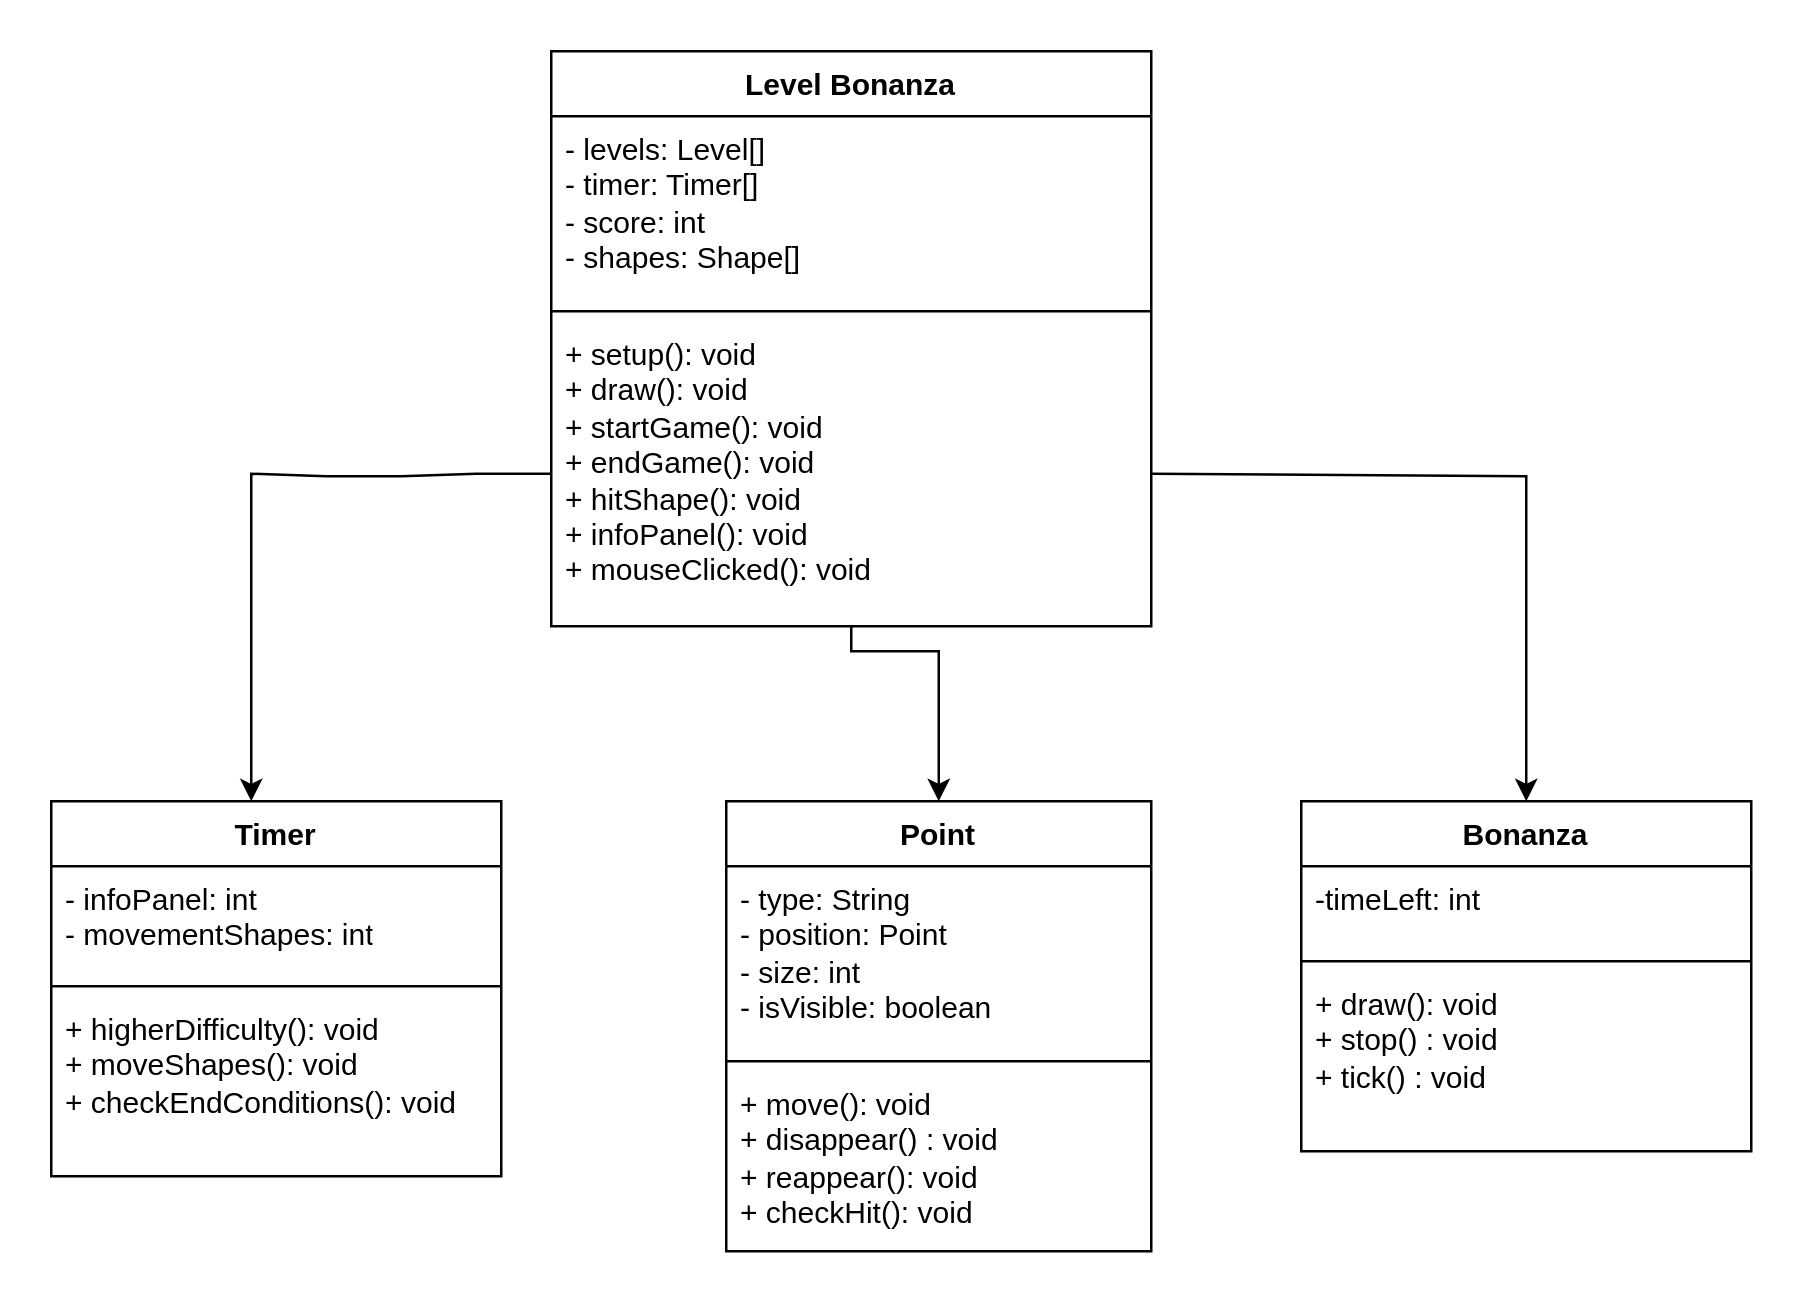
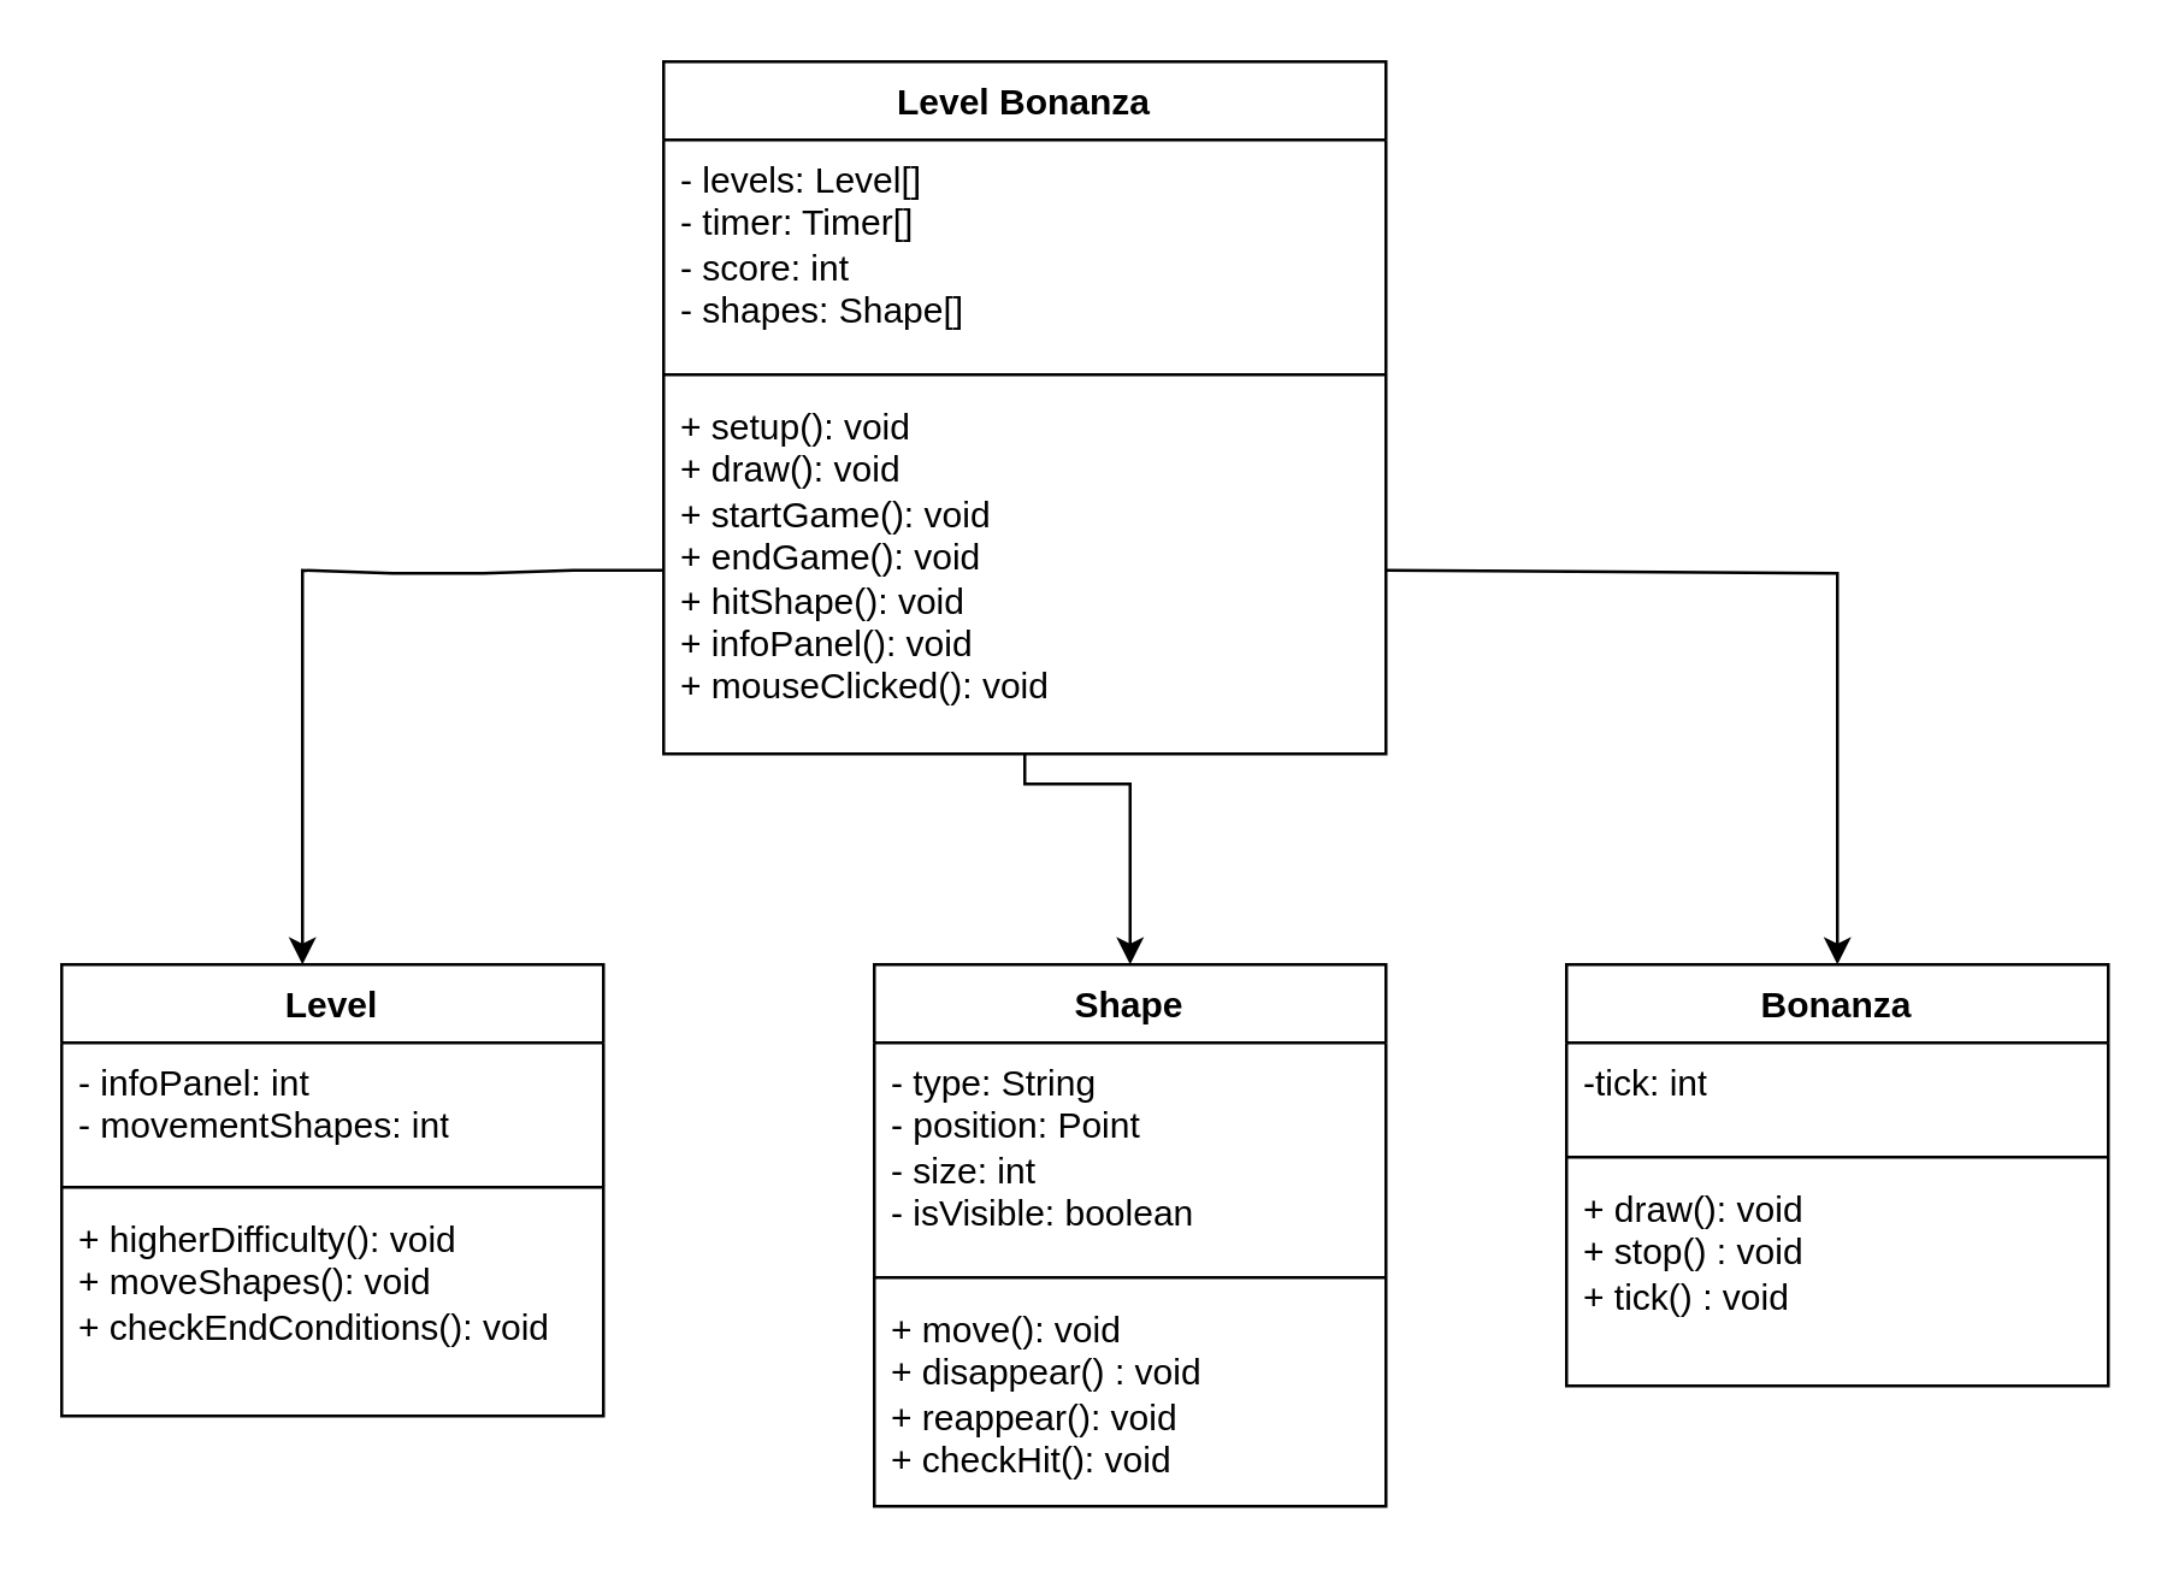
  <mxCell id="0" />
  <mxCell id="1" parent="0" />
  <mxCell id="2" value="Level Bonanza" style="swimlane;fontStyle=1;align=center;verticalAlign=top;childLayout=stackLayout;horizontal=1;startSize=26;horizontalStack=0;resizeParent=1;resizeParentMax=0;resizeLast=0;collapsible=1;marginBottom=0;whiteSpace=wrap;html=1;" parent="1" vertex="1"><mxGeometry x="220" y="20" width="240" height="230" as="geometry" /></mxCell>
  <mxCell id="3" value="&lt;div&gt;- levels: Level[]&lt;/div&gt;&lt;div&gt;- timer: Timer[]&lt;/div&gt;&lt;div&gt;- score: int&lt;/div&gt;&lt;div&gt;- shapes: Shape[]&lt;br&gt;&lt;/div&gt;" style="text;strokeColor=none;fillColor=none;align=left;verticalAlign=top;spacingLeft=4;spacingRight=4;overflow=hidden;rotatable=0;points=[[0,0.5],[1,0.5]];portConstraint=eastwest;whiteSpace=wrap;html=1;" parent="2" vertex="1"><mxGeometry y="26" width="240" height="74" as="geometry" /></mxCell>
  <mxCell id="4" value="" style="line;strokeWidth=1;fillColor=none;align=left;verticalAlign=middle;spacingTop=-1;spacingLeft=3;spacingRight=3;rotatable=0;labelPosition=right;points=[];portConstraint=eastwest;strokeColor=inherit;" parent="2" vertex="1"><mxGeometry y="100" width="240" height="8" as="geometry" /></mxCell>
  <mxCell id="5" value="&lt;div&gt;+ setup(): void&lt;/div&gt;&lt;div&gt;+ draw(): void&lt;br&gt;&lt;/div&gt;&lt;div&gt;+ startGame(): void&lt;br&gt;&lt;/div&gt;&lt;div&gt;+ endGame(): void&lt;/div&gt;&lt;div&gt;+ hitShape(): void&lt;/div&gt;&lt;div&gt;+ infoPanel(): void&lt;br&gt;&lt;/div&gt;&lt;div&gt;+ mouseClicked(): void&lt;br&gt;&lt;/div&gt;" style="text;strokeColor=none;fillColor=none;align=left;verticalAlign=top;spacingLeft=4;spacingRight=4;overflow=hidden;rotatable=0;points=[[0,0.5],[1,0.5]];portConstraint=eastwest;whiteSpace=wrap;html=1;" parent="2" vertex="1"><mxGeometry y="108" width="240" height="122" as="geometry" /></mxCell>
  <mxCell id="6" value="" style="endArrow=classic;html=1;rounded=0;exitX=0;exitY=0.5;exitDx=0;exitDy=0;" edge="1" parent="1" source="5"><mxGeometry width="50" height="50" relative="1" as="geometry"><mxPoint x="60" y="271" as="sourcePoint" /><mxPoint x="100" y="320" as="targetPoint" /><Array as="points"><mxPoint x="190" y="189" /><mxPoint x="160" y="190" /><mxPoint x="130" y="190" /><mxPoint x="100" y="189" /></Array></mxGeometry></mxCell>
- <mxCell id="7" value="Timer" style="swimlane;fontStyle=1;align=center;verticalAlign=top;childLayout=stackLayout;horizontal=1;startSize=26;horizontalStack=0;resizeParent=1;resizeParentMax=0;resizeLast=0;collapsible=1;marginBottom=0;whiteSpace=wrap;html=1;" vertex="1" parent="1"><mxGeometry x="20" y="320" width="180" height="150" as="geometry" /></mxCell>
+ <mxCell id="7" value="Level" style="swimlane;fontStyle=1;align=center;verticalAlign=top;childLayout=stackLayout;horizontal=1;startSize=26;horizontalStack=0;resizeParent=1;resizeParentMax=0;resizeLast=0;collapsible=1;marginBottom=0;whiteSpace=wrap;html=1;" vertex="1" parent="1"><mxGeometry x="20" y="320" width="180" height="150" as="geometry" /></mxCell>
  <mxCell id="8" value="&lt;div&gt;- infoPanel: int&lt;/div&gt;&lt;div&gt;- movementShapes: int&lt;/div&gt;&lt;div&gt;&lt;br&gt;&lt;/div&gt;&lt;div&gt;&lt;br&gt;&lt;/div&gt;" style="text;strokeColor=none;fillColor=none;align=left;verticalAlign=top;spacingLeft=4;spacingRight=4;overflow=hidden;rotatable=0;points=[[0,0.5],[1,0.5]];portConstraint=eastwest;whiteSpace=wrap;html=1;" vertex="1" parent="7"><mxGeometry y="26" width="180" height="44" as="geometry" /></mxCell>
  <mxCell id="9" value="" style="line;strokeWidth=1;fillColor=none;align=left;verticalAlign=middle;spacingTop=-1;spacingLeft=3;spacingRight=3;rotatable=0;labelPosition=right;points=[];portConstraint=eastwest;strokeColor=inherit;" vertex="1" parent="7"><mxGeometry y="70" width="180" height="8" as="geometry" /></mxCell>
  <mxCell id="10" value="&lt;div&gt;+ higherDifficulty(): void&lt;/div&gt;&lt;div&gt;+ moveShapes(): void&lt;/div&gt;&lt;div&gt;+ checkEndConditions(): void&lt;br&gt;&lt;/div&gt;" style="text;strokeColor=none;fillColor=none;align=left;verticalAlign=top;spacingLeft=4;spacingRight=4;overflow=hidden;rotatable=0;points=[[0,0.5],[1,0.5]];portConstraint=eastwest;whiteSpace=wrap;html=1;" vertex="1" parent="7"><mxGeometry y="78" width="180" height="72" as="geometry" /></mxCell>
- <mxCell id="11" value="Point" style="swimlane;fontStyle=1;align=center;verticalAlign=top;childLayout=stackLayout;horizontal=1;startSize=26;horizontalStack=0;resizeParent=1;resizeParentMax=0;resizeLast=0;collapsible=1;marginBottom=0;whiteSpace=wrap;html=1;" vertex="1" parent="1"><mxGeometry x="290" y="320" width="170" height="180" as="geometry" /></mxCell>
+ <mxCell id="11" value="Shape" style="swimlane;fontStyle=1;align=center;verticalAlign=top;childLayout=stackLayout;horizontal=1;startSize=26;horizontalStack=0;resizeParent=1;resizeParentMax=0;resizeLast=0;collapsible=1;marginBottom=0;whiteSpace=wrap;html=1;" vertex="1" parent="1"><mxGeometry x="290" y="320" width="170" height="180" as="geometry" /></mxCell>
  <mxCell id="12" value="&lt;div&gt;- type: String&lt;/div&gt;&lt;div&gt;- position: Point&lt;/div&gt;&lt;div&gt;- size: int&lt;/div&gt;&lt;div&gt;- isVisible: boolean &lt;br&gt;&lt;/div&gt;" style="text;strokeColor=none;fillColor=none;align=left;verticalAlign=top;spacingLeft=4;spacingRight=4;overflow=hidden;rotatable=0;points=[[0,0.5],[1,0.5]];portConstraint=eastwest;whiteSpace=wrap;html=1;" vertex="1" parent="11"><mxGeometry y="26" width="170" height="74" as="geometry" /></mxCell>
  <mxCell id="13" value="" style="line;strokeWidth=1;fillColor=none;align=left;verticalAlign=middle;spacingTop=-1;spacingLeft=3;spacingRight=3;rotatable=0;labelPosition=right;points=[];portConstraint=eastwest;strokeColor=inherit;" vertex="1" parent="11"><mxGeometry y="100" width="170" height="8" as="geometry" /></mxCell>
  <mxCell id="14" value="&lt;div&gt;+ move(): void&lt;/div&gt;&lt;div&gt;+ disappear() : void&lt;/div&gt;&lt;div&gt;+ reappear(): void&lt;/div&gt;&lt;div&gt;+ checkHit(): void&lt;br&gt;&lt;/div&gt;" style="text;strokeColor=none;fillColor=none;align=left;verticalAlign=top;spacingLeft=4;spacingRight=4;overflow=hidden;rotatable=0;points=[[0,0.5],[1,0.5]];portConstraint=eastwest;whiteSpace=wrap;html=1;" vertex="1" parent="11"><mxGeometry y="108" width="170" height="72" as="geometry" /></mxCell>
  <mxCell id="15" value="" style="endArrow=classic;html=1;rounded=0;entryX=0.5;entryY=0;entryDx=0;entryDy=0;exitX=0.5;exitY=0.997;exitDx=0;exitDy=0;exitPerimeter=0;" edge="1" parent="1" source="5" target="11"><mxGeometry width="50" height="50" relative="1" as="geometry"><mxPoint x="320" y="280" as="sourcePoint" /><mxPoint x="240" y="240" as="targetPoint" /><Array as="points"><mxPoint x="340" y="260" /><mxPoint x="375" y="260" /><mxPoint x="375" y="280" /></Array></mxGeometry></mxCell>
  <mxCell id="16" value="Bonanza" style="swimlane;fontStyle=1;align=center;verticalAlign=top;childLayout=stackLayout;horizontal=1;startSize=26;horizontalStack=0;resizeParent=1;resizeParentMax=0;resizeLast=0;collapsible=1;marginBottom=0;whiteSpace=wrap;html=1;" vertex="1" parent="1"><mxGeometry x="520" y="320" width="180" height="140" as="geometry" /></mxCell>
- <mxCell id="17" value="&lt;div&gt;-timeLeft: int&lt;br&gt;&lt;/div&gt;" style="text;strokeColor=none;fillColor=none;align=left;verticalAlign=top;spacingLeft=4;spacingRight=4;overflow=hidden;rotatable=0;points=[[0,0.5],[1,0.5]];portConstraint=eastwest;whiteSpace=wrap;html=1;" vertex="1" parent="16"><mxGeometry y="26" width="180" height="34" as="geometry" /></mxCell>
+ <mxCell id="17" value="&lt;div&gt;-tick: int&lt;br&gt;&lt;/div&gt;" style="text;strokeColor=none;fillColor=none;align=left;verticalAlign=top;spacingLeft=4;spacingRight=4;overflow=hidden;rotatable=0;points=[[0,0.5],[1,0.5]];portConstraint=eastwest;whiteSpace=wrap;html=1;" vertex="1" parent="16"><mxGeometry y="26" width="180" height="34" as="geometry" /></mxCell>
  <mxCell id="18" value="" style="line;strokeWidth=1;fillColor=none;align=left;verticalAlign=middle;spacingTop=-1;spacingLeft=3;spacingRight=3;rotatable=0;labelPosition=right;points=[];portConstraint=eastwest;strokeColor=inherit;" vertex="1" parent="16"><mxGeometry y="60" width="180" height="8" as="geometry" /></mxCell>
  <mxCell id="19" value="&lt;div&gt;+ draw(): void&lt;/div&gt;&lt;div&gt;+ stop() : void&lt;/div&gt;&lt;div&gt;+ tick() : void&lt;br&gt;&lt;/div&gt;" style="text;strokeColor=none;fillColor=none;align=left;verticalAlign=top;spacingLeft=4;spacingRight=4;overflow=hidden;rotatable=0;points=[[0,0.5],[1,0.5]];portConstraint=eastwest;whiteSpace=wrap;html=1;" vertex="1" parent="16"><mxGeometry y="68" width="180" height="72" as="geometry" /></mxCell>
  <mxCell id="20" value="" style="endArrow=classic;html=1;rounded=0;exitX=1;exitY=0.5;exitDx=0;exitDy=0;entryX=0.5;entryY=0;entryDx=0;entryDy=0;" edge="1" parent="1" source="5" target="16"><mxGeometry width="50" height="50" relative="1" as="geometry"><mxPoint x="727" y="179" as="sourcePoint" /><mxPoint x="607" y="320" as="targetPoint" /><Array as="points"><mxPoint x="610" y="190" /></Array></mxGeometry></mxCell>
